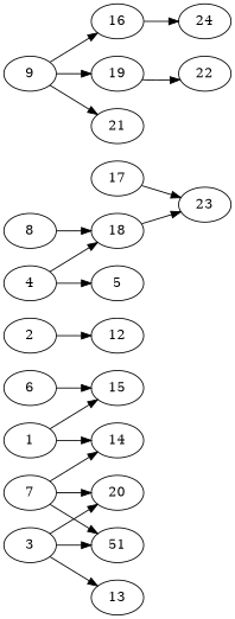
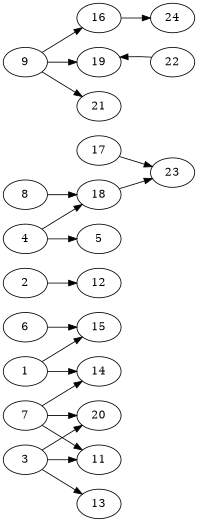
  digraph {
    rankdir=LR
    node [alpha=0.07]
    1 [alpha=0.02]
    14 [alpha=0.05]
    15 [alpha=0.06]
    2 [alpha=0.17]
    12 [alpha=0.01]
    3 [alpha=0.11]
-   11 [label=51]
+   11
    13 [alpha=0.15]
    20 [alpha=0.13]
    18 [alpha=0.15]
    4
    5 [alpha=0.18]
    17 [alpha=0.04]
    23 [alpha=0.04]
    6 [alpha=0.05]
    7 [alpha=0.17]
    8 [alpha=0.16]
    9 [alpha=0.04]
    16 [alpha=0.11]
    19 [alpha=0.18]
    21
    24 [alpha=0.06]
    22 [alpha=0.16]
    1 -> 14
    1 -> 15
    2 -> 12
    3 -> 11
    3 -> 13
    3 -> 20
    18 -> 23
    4 -> 18
    4 -> 5
    17 -> 23
    6 -> 15
    7 -> 14
    7 -> 11
    7 -> 20
    8 -> 18
    9 -> 16
    9 -> 19
    9 -> 21
    16 -> 24
-   19 -> 22
+   22 -> 19
  }
